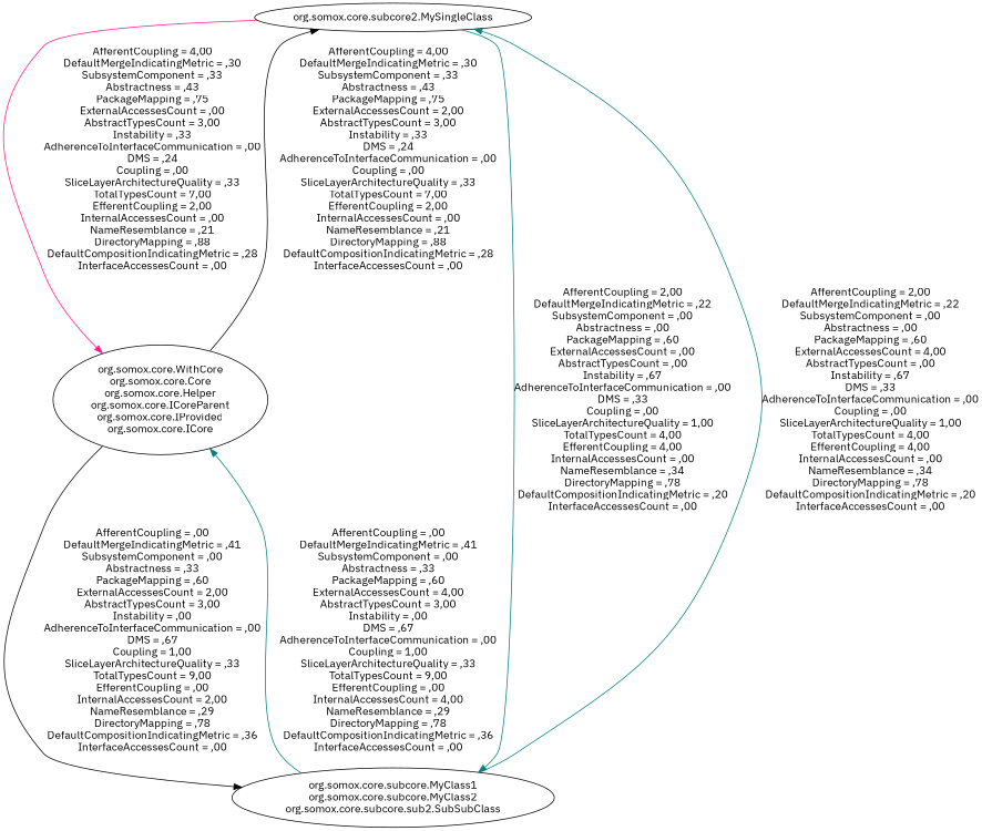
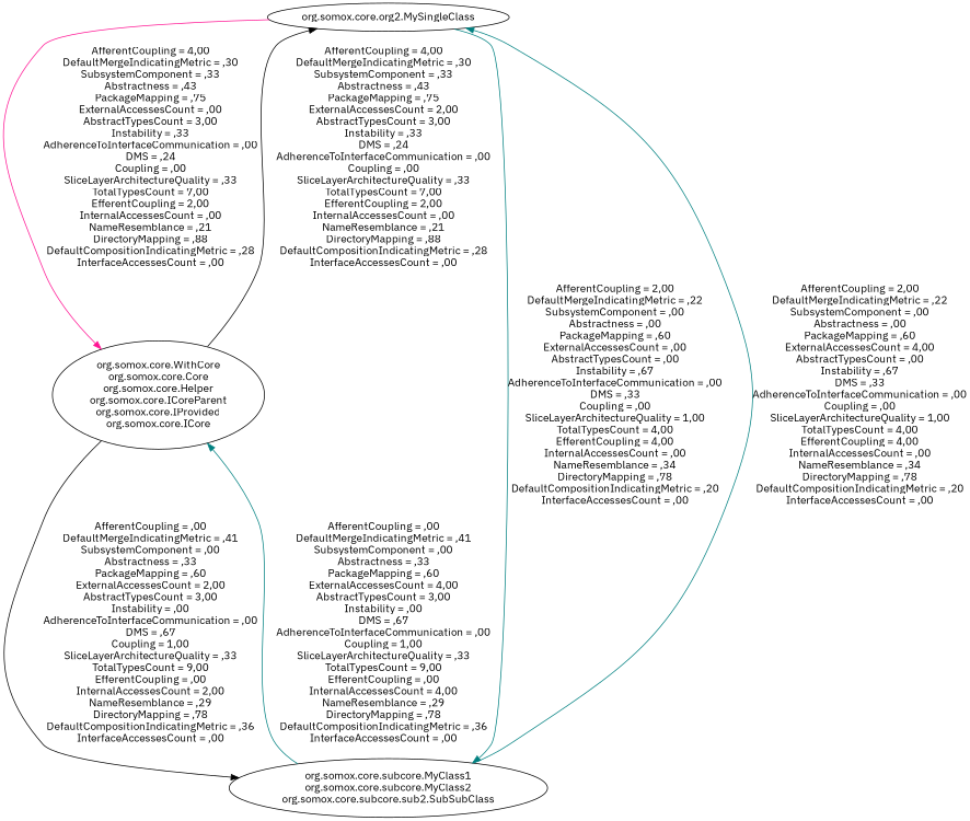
  digraph {
    fontname="IBM Plex Sans"
    node [fontname="IBM Plex Sans"]
    edge [color=teal fontname="IBM Plex Sans"]
-   "org.somox.core.subcore2.MySingleClass"
+   "org.somox.core.subcore2.MySingleClass" [label="org.somox.core.org2.MySingleClass"]
    "org.somox.core.WithCore\norg.somox.core.Core\norg.somox.core.Helper\norg.somox.core.ICoreParent\norg.somox.core.IProvided\norg.somox.core.ICore"
    "org.somox.core.subcore.MyClass1\norg.somox.core.subcore.MyClass2\norg.somox.core.subcore.sub2.SubSubClass"
    "org.somox.core.subcore2.MySingleClass" -> "org.somox.core.WithCore\norg.somox.core.Core\norg.somox.core.Helper\norg.somox.core.ICoreParent\norg.somox.core.IProvided\norg.somox.core.ICore" [label="AfferentCoupling = 4,00\nDefaultMergeIndicatingMetric = ,30\nSubsystemComponent = ,33\nAbstractness = ,43\nPackageMapping = ,75\nExternalAccessesCount = ,00\nAbstractTypesCount = 3,00\nInstability = ,33\nAdherenceToInterfaceCommunication = ,00\nDMS = ,24\nCoupling = ,00\nSliceLayerArchitectureQuality = ,33\nTotalTypesCount = 7,00\nEfferentCoupling = 2,00\nInternalAccessesCount = ,00\nNameResemblance = ,21\nDirectoryMapping = ,88\nDefaultCompositionIndicatingMetric = ,28\nInterfaceAccessesCount = ,00\n" color=deeppink]
    "org.somox.core.subcore2.MySingleClass" -> "org.somox.core.subcore.MyClass1\norg.somox.core.subcore.MyClass2\norg.somox.core.subcore.sub2.SubSubClass" [label="AfferentCoupling = 2,00\nDefaultMergeIndicatingMetric = ,22\nSubsystemComponent = ,00\nAbstractness = ,00\nPackageMapping = ,60\nExternalAccessesCount = ,00\nAbstractTypesCount = ,00\nInstability = ,67\nAdherenceToInterfaceCommunication = ,00\nDMS = ,33\nCoupling = ,00\nSliceLayerArchitectureQuality = 1,00\nTotalTypesCount = 4,00\nEfferentCoupling = 4,00\nInternalAccessesCount = ,00\nNameResemblance = ,34\nDirectoryMapping = ,78\nDefaultCompositionIndicatingMetric = ,20\nInterfaceAccessesCount = ,00\n"]
    "org.somox.core.WithCore\norg.somox.core.Core\norg.somox.core.Helper\norg.somox.core.ICoreParent\norg.somox.core.IProvided\norg.somox.core.ICore" -> "org.somox.core.subcore2.MySingleClass" [label="AfferentCoupling = 4,00\nDefaultMergeIndicatingMetric = ,30\nSubsystemComponent = ,33\nAbstractness = ,43\nPackageMapping = ,75\nExternalAccessesCount = 2,00\nAbstractTypesCount = 3,00\nInstability = ,33\nDMS = ,24\nAdherenceToInterfaceCommunication = ,00\nCoupling = ,00\nSliceLayerArchitectureQuality = ,33\nTotalTypesCount = 7,00\nEfferentCoupling = 2,00\nInternalAccessesCount = ,00\nNameResemblance = ,21\nDirectoryMapping = ,88\nDefaultCompositionIndicatingMetric = ,28\nInterfaceAccessesCount = ,00\n" color=black]
    "org.somox.core.WithCore\norg.somox.core.Core\norg.somox.core.Helper\norg.somox.core.ICoreParent\norg.somox.core.IProvided\norg.somox.core.ICore" -> "org.somox.core.subcore.MyClass1\norg.somox.core.subcore.MyClass2\norg.somox.core.subcore.sub2.SubSubClass" [label="AfferentCoupling = ,00\nDefaultMergeIndicatingMetric = ,41\nSubsystemComponent = ,00\nAbstractness = ,33\nPackageMapping = ,60\nExternalAccessesCount = 2,00\nAbstractTypesCount = 3,00\nInstability = ,00\nAdherenceToInterfaceCommunication = ,00\nDMS = ,67\nCoupling = 1,00\nSliceLayerArchitectureQuality = ,33\nTotalTypesCount = 9,00\nEfferentCoupling = ,00\nInternalAccessesCount = 2,00\nNameResemblance = ,29\nDirectoryMapping = ,78\nDefaultCompositionIndicatingMetric = ,36\nInterfaceAccessesCount = ,00\n" color=black]
    "org.somox.core.subcore.MyClass1\norg.somox.core.subcore.MyClass2\norg.somox.core.subcore.sub2.SubSubClass" -> "org.somox.core.subcore2.MySingleClass" [label="AfferentCoupling = 2,00\nDefaultMergeIndicatingMetric = ,22\nSubsystemComponent = ,00\nAbstractness = ,00\nPackageMapping = ,60\nExternalAccessesCount = 4,00\nAbstractTypesCount = ,00\nInstability = ,67\nDMS = ,33\nAdherenceToInterfaceCommunication = ,00\nCoupling = ,00\nSliceLayerArchitectureQuality = 1,00\nTotalTypesCount = 4,00\nEfferentCoupling = 4,00\nInternalAccessesCount = ,00\nNameResemblance = ,34\nDirectoryMapping = ,78\nDefaultCompositionIndicatingMetric = ,20\nInterfaceAccessesCount = ,00\n"]
    "org.somox.core.subcore.MyClass1\norg.somox.core.subcore.MyClass2\norg.somox.core.subcore.sub2.SubSubClass" -> "org.somox.core.WithCore\norg.somox.core.Core\norg.somox.core.Helper\norg.somox.core.ICoreParent\norg.somox.core.IProvided\norg.somox.core.ICore" [label="AfferentCoupling = ,00\nDefaultMergeIndicatingMetric = ,41\nSubsystemComponent = ,00\nAbstractness = ,33\nPackageMapping = ,60\nExternalAccessesCount = 4,00\nAbstractTypesCount = 3,00\nInstability = ,00\nDMS = ,67\nAdherenceToInterfaceCommunication = ,00\nCoupling = 1,00\nSliceLayerArchitectureQuality = ,33\nTotalTypesCount = 9,00\nEfferentCoupling = ,00\nInternalAccessesCount = 4,00\nNameResemblance = ,29\nDirectoryMapping = ,78\nDefaultCompositionIndicatingMetric = ,36\nInterfaceAccessesCount = ,00\n"]
  }
